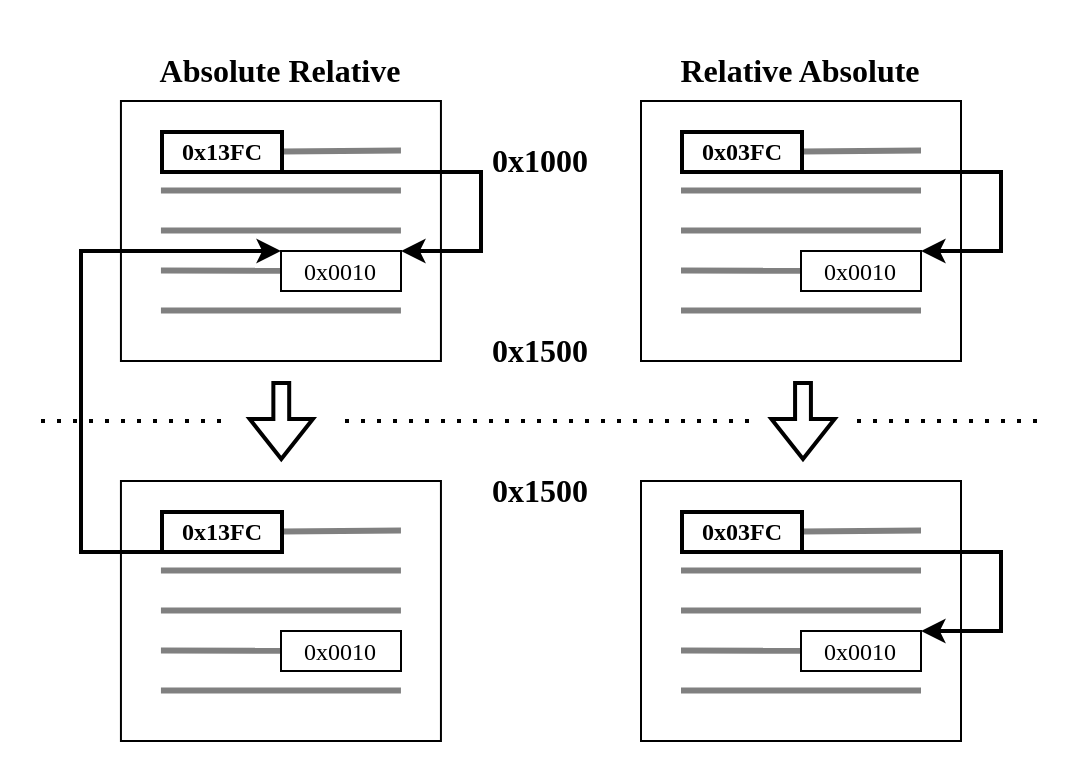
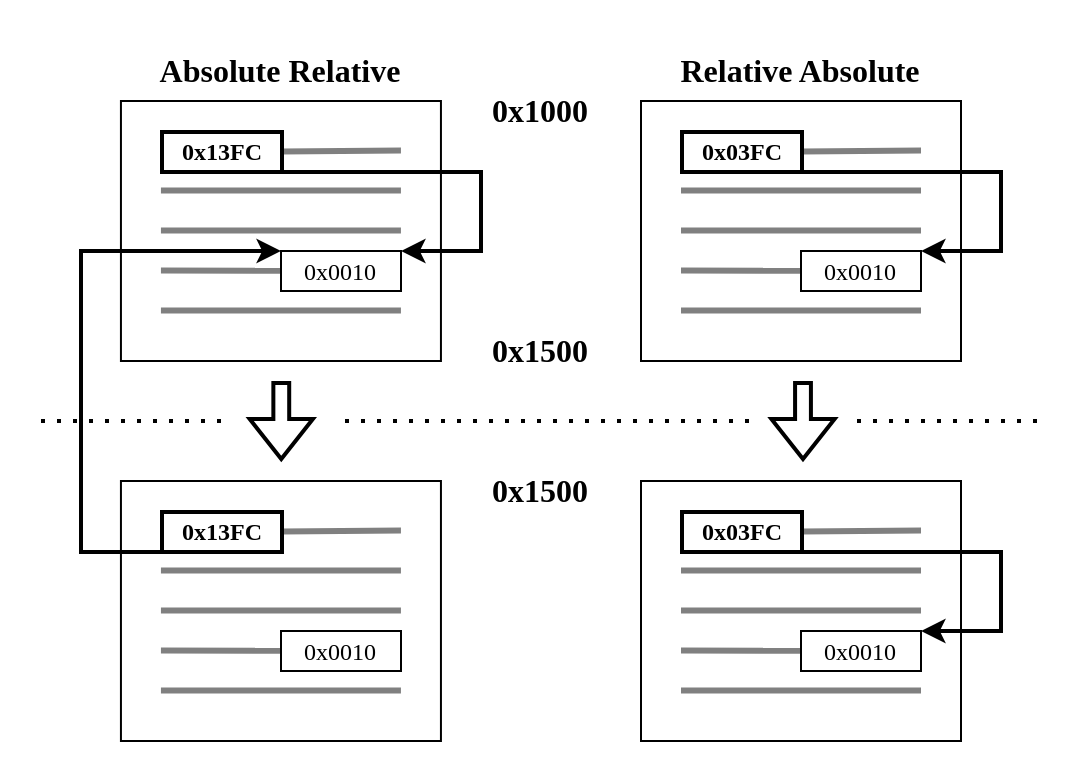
  <mxCell id="0" />
  <mxCell id="1" parent="0" />
  <mxCell id="2" value="" style="endArrow=none;dashed=1;html=1;dashPattern=1 3;strokeWidth=2;rounded=0;" parent="1" edge="1"><mxGeometry width="50" height="50" relative="1" as="geometry"><mxPoint x="20" y="210" as="sourcePoint" /><mxPoint x="520" y="210" as="targetPoint" /></mxGeometry></mxCell>
  <mxCell id="3" value="" style="rounded=0;whiteSpace=wrap;html=1;strokeWidth=1;spacing=2;" parent="1" vertex="1"><mxGeometry x="59.97" y="50" width="160" height="130" as="geometry" /></mxCell>
- <mxCell id="4" value="&lt;font face=&quot;LMMonoLt10-Regular&quot; style=&quot;font-size: 16px;&quot;&gt;0x1000&lt;/font&gt;" style="text;html=1;strokeColor=none;fillColor=none;align=center;verticalAlign=middle;whiteSpace=wrap;rounded=0;fontStyle=1" parent="1" vertex="1"><mxGeometry x="240" y="65" width="60" height="30" as="geometry" /></mxCell>
+ <mxCell id="4" value="&lt;font face=&quot;LMMonoLt10-Regular&quot; style=&quot;font-size: 16px;&quot;&gt;0x1000&lt;/font&gt;" style="text;html=1;strokeColor=none;fillColor=none;align=center;verticalAlign=middle;whiteSpace=wrap;rounded=0;fontStyle=1" parent="1" vertex="1"><mxGeometry x="240" y="40" width="60" height="30" as="geometry" /></mxCell>
  <mxCell id="5" value="&lt;font face=&quot;LMMonoLt10-Regular&quot; style=&quot;font-size: 16px;&quot;&gt;0x1500&lt;/font&gt;" style="text;html=1;strokeColor=none;fillColor=none;align=center;verticalAlign=middle;whiteSpace=wrap;rounded=0;strokeWidth=1;fontStyle=1" parent="1" vertex="1"><mxGeometry x="240" y="160" width="60" height="30" as="geometry" /></mxCell>
  <mxCell id="6" value="" style="endArrow=none;html=1;rounded=0;fontSize=16;strokeWidth=3;startArrow=none;strokeColor=#808080;" parent="1" source="14" edge="1"><mxGeometry width="50" height="50" relative="1" as="geometry"><mxPoint x="79.97" y="74.76" as="sourcePoint" /><mxPoint x="199.97" y="74.76" as="targetPoint" /><Array as="points" /></mxGeometry></mxCell>
  <mxCell id="7" value="" style="endArrow=none;html=1;rounded=0;fontSize=16;strokeWidth=3;strokeColor=#808080;" parent="1" edge="1"><mxGeometry width="50" height="50" relative="1" as="geometry"><mxPoint x="79.97" y="94.76" as="sourcePoint" /><mxPoint x="199.97" y="94.76" as="targetPoint" /><Array as="points" /></mxGeometry></mxCell>
  <mxCell id="8" value="" style="endArrow=none;html=1;rounded=0;fontSize=16;strokeWidth=3;strokeColor=#808080;" parent="1" edge="1"><mxGeometry width="50" height="50" relative="1" as="geometry"><mxPoint x="79.97" y="114.76" as="sourcePoint" /><mxPoint x="199.97" y="114.76" as="targetPoint" /><Array as="points" /></mxGeometry></mxCell>
  <mxCell id="9" value="" style="endArrow=none;html=1;rounded=0;fontSize=16;strokeWidth=3;startArrow=none;" parent="1" source="15" edge="1"><mxGeometry width="50" height="50" relative="1" as="geometry"><mxPoint x="79.97" y="134.76" as="sourcePoint" /><mxPoint x="199.97" y="134.76" as="targetPoint" /><Array as="points" /></mxGeometry></mxCell>
  <mxCell id="10" value="" style="endArrow=none;html=1;rounded=0;fontSize=16;strokeWidth=3;strokeColor=#808080;" parent="1" edge="1"><mxGeometry width="50" height="50" relative="1" as="geometry"><mxPoint x="79.97" y="154.76" as="sourcePoint" /><mxPoint x="199.97" y="154.76" as="targetPoint" /><Array as="points"><mxPoint x="139.97" y="154.76" /></Array></mxGeometry></mxCell>
  <mxCell id="11" style="edgeStyle=orthogonalEdgeStyle;rounded=0;orthogonalLoop=1;jettySize=auto;html=1;exitX=1;exitY=1;exitDx=0;exitDy=0;strokeColor=#000000;strokeWidth=2;fontSize=12;entryX=1;entryY=0;entryDx=0;entryDy=0;" parent="1" source="14" target="15" edge="1"><mxGeometry relative="1" as="geometry"><mxPoint x="240" y="175" as="targetPoint" /><Array as="points"><mxPoint x="240" y="85" /><mxPoint x="240" y="125" /></Array></mxGeometry></mxCell>
  <mxCell id="12" value="" style="endArrow=none;html=1;rounded=0;fontSize=16;strokeWidth=3;strokeColor=#808080;" parent="1" target="14" edge="1"><mxGeometry width="50" height="50" relative="1" as="geometry"><mxPoint x="79.97" y="74.76" as="sourcePoint" /><mxPoint x="199.97" y="74.76" as="targetPoint" /><Array as="points" /></mxGeometry></mxCell>
  <mxCell id="13" value="" style="endArrow=none;html=1;rounded=0;fontSize=16;strokeWidth=3;strokeColor=#808080;" parent="1" target="15" edge="1"><mxGeometry width="50" height="50" relative="1" as="geometry"><mxPoint x="79.97" y="134.76" as="sourcePoint" /><mxPoint x="199.97" y="134.76" as="targetPoint" /><Array as="points" /></mxGeometry></mxCell>
  <mxCell id="14" value="&lt;font face=&quot;LMMonoLt10-Regular&quot; style=&quot;font-size: 12px;&quot;&gt;&lt;b&gt;0x13FC&lt;/b&gt;&lt;/font&gt;" style="rounded=0;whiteSpace=wrap;html=1;fontSize=16;strokeWidth=2;spacing=2;spacingBottom=4;" parent="1" vertex="1"><mxGeometry x="80.5" y="65.5" width="60" height="20" as="geometry" /></mxCell>
  <mxCell id="15" value="&lt;font face=&quot;LMMonoLt10-Regular&quot; style=&quot;font-size: 12px;&quot;&gt;0x0010&lt;/font&gt;" style="rounded=0;whiteSpace=wrap;html=1;fontSize=16;verticalAlign=middle;strokeWidth=1;spacingBottom=2;" parent="1" vertex="1"><mxGeometry x="140" y="125" width="60" height="20" as="geometry" /></mxCell>
  <mxCell id="16" value="" style="rounded=0;whiteSpace=wrap;html=1;strokeWidth=1;" parent="1" vertex="1"><mxGeometry x="59.97" y="240" width="160" height="130" as="geometry" /></mxCell>
  <mxCell id="17" value="&lt;font face=&quot;LMMonoLt10-Regular&quot; style=&quot;font-size: 16px;&quot;&gt;0x1500&lt;/font&gt;" style="text;html=1;strokeColor=none;fillColor=none;align=center;verticalAlign=middle;whiteSpace=wrap;rounded=0;fontStyle=1" parent="1" vertex="1"><mxGeometry x="240" y="230" width="60" height="30" as="geometry" /></mxCell>
  <mxCell id="18" value="" style="endArrow=none;html=1;rounded=0;fontSize=16;strokeWidth=3;startArrow=none;strokeColor=#808080;" parent="1" source="26" edge="1"><mxGeometry width="50" height="50" relative="1" as="geometry"><mxPoint x="79.97" y="264.76" as="sourcePoint" /><mxPoint x="199.97" y="264.76" as="targetPoint" /><Array as="points" /></mxGeometry></mxCell>
  <mxCell id="19" value="" style="endArrow=none;html=1;rounded=0;fontSize=16;strokeWidth=3;strokeColor=#808080;" parent="1" edge="1"><mxGeometry width="50" height="50" relative="1" as="geometry"><mxPoint x="79.97" y="284.76" as="sourcePoint" /><mxPoint x="199.97" y="284.76" as="targetPoint" /><Array as="points" /></mxGeometry></mxCell>
  <mxCell id="20" value="" style="endArrow=none;html=1;rounded=0;fontSize=16;strokeWidth=3;strokeColor=#808080;" parent="1" edge="1"><mxGeometry width="50" height="50" relative="1" as="geometry"><mxPoint x="79.97" y="304.76" as="sourcePoint" /><mxPoint x="199.97" y="304.76" as="targetPoint" /><Array as="points" /></mxGeometry></mxCell>
  <mxCell id="21" value="" style="endArrow=none;html=1;rounded=0;fontSize=16;strokeWidth=3;startArrow=none;" parent="1" source="27" edge="1"><mxGeometry width="50" height="50" relative="1" as="geometry"><mxPoint x="79.97" y="324.76" as="sourcePoint" /><mxPoint x="199.97" y="324.76" as="targetPoint" /><Array as="points" /></mxGeometry></mxCell>
  <mxCell id="22" value="" style="endArrow=none;html=1;rounded=0;fontSize=16;strokeWidth=3;strokeColor=#808080;" parent="1" edge="1"><mxGeometry width="50" height="50" relative="1" as="geometry"><mxPoint x="79.97" y="344.76" as="sourcePoint" /><mxPoint x="199.97" y="344.76" as="targetPoint" /><Array as="points"><mxPoint x="139.97" y="344.76" /></Array></mxGeometry></mxCell>
  <mxCell id="23" style="edgeStyle=orthogonalEdgeStyle;rounded=0;orthogonalLoop=1;jettySize=auto;html=1;exitX=0;exitY=1;exitDx=0;exitDy=0;strokeColor=#000000;strokeWidth=2;fontSize=12;entryX=0;entryY=0;entryDx=0;entryDy=0;" parent="1" source="26" target="15" edge="1"><mxGeometry relative="1" as="geometry"><mxPoint x="139.97" y="145" as="targetPoint" /><Array as="points"><mxPoint x="40" y="275" /><mxPoint x="40" y="125" /></Array></mxGeometry></mxCell>
  <mxCell id="24" value="" style="endArrow=none;html=1;rounded=0;fontSize=16;strokeWidth=3;strokeColor=#808080;" parent="1" target="26" edge="1"><mxGeometry width="50" height="50" relative="1" as="geometry"><mxPoint x="79.97" y="264.76" as="sourcePoint" /><mxPoint x="199.97" y="264.76" as="targetPoint" /><Array as="points" /></mxGeometry></mxCell>
  <mxCell id="25" value="" style="endArrow=none;html=1;rounded=0;fontSize=16;strokeWidth=3;strokeColor=#808080;" parent="1" target="27" edge="1"><mxGeometry width="50" height="50" relative="1" as="geometry"><mxPoint x="79.97" y="324.76" as="sourcePoint" /><mxPoint x="199.97" y="324.76" as="targetPoint" /><Array as="points" /></mxGeometry></mxCell>
  <mxCell id="26" value="&lt;font face=&quot;LMMonoLt10-Regular&quot; style=&quot;font-size: 12px;&quot;&gt;&lt;b&gt;0x13FC&lt;/b&gt;&lt;/font&gt;" style="rounded=0;whiteSpace=wrap;html=1;fontSize=16;strokeWidth=2;spacing=2;spacingBottom=4;" parent="1" vertex="1"><mxGeometry x="80.5" y="255.5" width="60" height="20" as="geometry" /></mxCell>
  <mxCell id="27" value="&lt;font face=&quot;LMMonoLt10-Regular&quot; style=&quot;font-size: 12px;&quot;&gt;0x0010&lt;/font&gt;" style="rounded=0;whiteSpace=wrap;html=1;fontSize=16;verticalAlign=middle;strokeWidth=1;spacingBottom=2;" parent="1" vertex="1"><mxGeometry x="140" y="315" width="60" height="20" as="geometry" /></mxCell>
  <mxCell id="28" value="" style="rounded=0;whiteSpace=wrap;html=1;strokeWidth=1;" parent="1" vertex="1"><mxGeometry x="320" y="50" width="160" height="130" as="geometry" /></mxCell>
  <mxCell id="29" value="" style="endArrow=none;html=1;rounded=0;fontSize=16;strokeWidth=3;startArrow=none;strokeColor=#808080;" parent="1" source="37" edge="1"><mxGeometry width="50" height="50" relative="1" as="geometry"><mxPoint x="340" y="74.76" as="sourcePoint" /><mxPoint x="460" y="74.76" as="targetPoint" /><Array as="points" /></mxGeometry></mxCell>
  <mxCell id="30" value="" style="endArrow=none;html=1;rounded=0;fontSize=16;strokeWidth=3;strokeColor=#808080;" parent="1" edge="1"><mxGeometry width="50" height="50" relative="1" as="geometry"><mxPoint x="340" y="94.76" as="sourcePoint" /><mxPoint x="460" y="94.76" as="targetPoint" /><Array as="points" /></mxGeometry></mxCell>
  <mxCell id="31" value="" style="endArrow=none;html=1;rounded=0;fontSize=16;strokeWidth=3;strokeColor=#808080;" parent="1" edge="1"><mxGeometry width="50" height="50" relative="1" as="geometry"><mxPoint x="340" y="114.76" as="sourcePoint" /><mxPoint x="460" y="114.76" as="targetPoint" /><Array as="points" /></mxGeometry></mxCell>
  <mxCell id="32" value="" style="endArrow=none;html=1;rounded=0;fontSize=16;strokeWidth=3;startArrow=none;" parent="1" source="38" edge="1"><mxGeometry width="50" height="50" relative="1" as="geometry"><mxPoint x="340" y="134.76" as="sourcePoint" /><mxPoint x="460" y="134.76" as="targetPoint" /><Array as="points" /></mxGeometry></mxCell>
  <mxCell id="33" value="" style="endArrow=none;html=1;rounded=0;fontSize=16;strokeWidth=3;strokeColor=#808080;" parent="1" edge="1"><mxGeometry width="50" height="50" relative="1" as="geometry"><mxPoint x="340" y="154.76" as="sourcePoint" /><mxPoint x="460" y="154.76" as="targetPoint" /><Array as="points"><mxPoint x="400" y="154.76" /></Array></mxGeometry></mxCell>
  <mxCell id="34" style="edgeStyle=orthogonalEdgeStyle;rounded=0;orthogonalLoop=1;jettySize=auto;html=1;exitX=1;exitY=1;exitDx=0;exitDy=0;strokeColor=#000000;strokeWidth=2;fontSize=12;entryX=1;entryY=0;entryDx=0;entryDy=0;" parent="1" source="37" target="38" edge="1"><mxGeometry relative="1" as="geometry"><mxPoint x="480" y="175" as="targetPoint" /><Array as="points"><mxPoint x="500" y="85" /><mxPoint x="500" y="125" /></Array></mxGeometry></mxCell>
  <mxCell id="35" value="" style="endArrow=none;html=1;rounded=0;fontSize=16;strokeWidth=3;strokeColor=#808080;" parent="1" target="37" edge="1"><mxGeometry width="50" height="50" relative="1" as="geometry"><mxPoint x="340" y="74.76" as="sourcePoint" /><mxPoint x="460" y="74.76" as="targetPoint" /><Array as="points" /></mxGeometry></mxCell>
  <mxCell id="36" value="" style="endArrow=none;html=1;rounded=0;fontSize=16;strokeWidth=3;strokeColor=#808080;" parent="1" target="38" edge="1"><mxGeometry width="50" height="50" relative="1" as="geometry"><mxPoint x="340" y="134.76" as="sourcePoint" /><mxPoint x="460" y="134.76" as="targetPoint" /><Array as="points" /></mxGeometry></mxCell>
  <mxCell id="37" value="&lt;font face=&quot;LMMonoLt10-Regular&quot; style=&quot;font-size: 12px;&quot;&gt;&lt;b&gt;0x03FC&lt;/b&gt;&lt;/font&gt;" style="rounded=0;whiteSpace=wrap;html=1;fontSize=16;strokeWidth=2;spacing=2;spacingBottom=4;" parent="1" vertex="1"><mxGeometry x="340.5" y="65.5" width="60" height="20" as="geometry" /></mxCell>
  <mxCell id="38" value="&lt;font face=&quot;LMMonoLt10-Regular&quot; style=&quot;font-size: 12px;&quot;&gt;0x0010&lt;/font&gt;" style="rounded=0;whiteSpace=wrap;html=1;fontSize=16;verticalAlign=middle;strokeWidth=1;spacingBottom=2;" parent="1" vertex="1"><mxGeometry x="400" y="125" width="60" height="20" as="geometry" /></mxCell>
  <mxCell id="39" value="" style="rounded=0;whiteSpace=wrap;html=1;strokeWidth=1;" parent="1" vertex="1"><mxGeometry x="320" y="240" width="160" height="130" as="geometry" /></mxCell>
  <mxCell id="40" value="" style="endArrow=none;html=1;rounded=0;fontSize=16;strokeWidth=3;startArrow=none;strokeColor=#808080;" parent="1" source="48" edge="1"><mxGeometry width="50" height="50" relative="1" as="geometry"><mxPoint x="340" y="264.76" as="sourcePoint" /><mxPoint x="460" y="264.76" as="targetPoint" /><Array as="points" /></mxGeometry></mxCell>
  <mxCell id="41" value="" style="endArrow=none;html=1;rounded=0;fontSize=16;strokeWidth=3;strokeColor=#808080;" parent="1" edge="1"><mxGeometry width="50" height="50" relative="1" as="geometry"><mxPoint x="340" y="284.76" as="sourcePoint" /><mxPoint x="460" y="284.76" as="targetPoint" /><Array as="points" /></mxGeometry></mxCell>
  <mxCell id="42" value="" style="endArrow=none;html=1;rounded=0;fontSize=16;strokeWidth=3;strokeColor=#808080;" parent="1" edge="1"><mxGeometry width="50" height="50" relative="1" as="geometry"><mxPoint x="340" y="304.76" as="sourcePoint" /><mxPoint x="460" y="304.76" as="targetPoint" /><Array as="points" /></mxGeometry></mxCell>
  <mxCell id="43" value="" style="endArrow=none;html=1;rounded=0;fontSize=16;strokeWidth=3;startArrow=none;" parent="1" source="49" edge="1"><mxGeometry width="50" height="50" relative="1" as="geometry"><mxPoint x="340" y="324.76" as="sourcePoint" /><mxPoint x="460" y="324.76" as="targetPoint" /><Array as="points" /></mxGeometry></mxCell>
  <mxCell id="44" value="" style="endArrow=none;html=1;rounded=0;fontSize=16;strokeWidth=3;strokeColor=#808080;" parent="1" edge="1"><mxGeometry width="50" height="50" relative="1" as="geometry"><mxPoint x="340" y="344.76" as="sourcePoint" /><mxPoint x="460" y="344.76" as="targetPoint" /><Array as="points"><mxPoint x="400" y="344.76" /></Array></mxGeometry></mxCell>
  <mxCell id="45" style="edgeStyle=orthogonalEdgeStyle;rounded=0;orthogonalLoop=1;jettySize=auto;html=1;exitX=1;exitY=1;exitDx=0;exitDy=0;strokeColor=#000000;strokeWidth=2;fontSize=12;entryX=1;entryY=0;entryDx=0;entryDy=0;" parent="1" source="48" target="49" edge="1"><mxGeometry relative="1" as="geometry"><mxPoint x="480" y="365" as="targetPoint" /><Array as="points"><mxPoint x="500" y="275" /><mxPoint x="500" y="315" /></Array></mxGeometry></mxCell>
  <mxCell id="46" value="" style="endArrow=none;html=1;rounded=0;fontSize=16;strokeWidth=3;strokeColor=#808080;" parent="1" target="48" edge="1"><mxGeometry width="50" height="50" relative="1" as="geometry"><mxPoint x="340" y="264.76" as="sourcePoint" /><mxPoint x="460" y="264.76" as="targetPoint" /><Array as="points" /></mxGeometry></mxCell>
  <mxCell id="47" value="" style="endArrow=none;html=1;rounded=0;fontSize=16;strokeWidth=3;strokeColor=#808080;" parent="1" target="49" edge="1"><mxGeometry width="50" height="50" relative="1" as="geometry"><mxPoint x="340" y="324.76" as="sourcePoint" /><mxPoint x="460" y="324.76" as="targetPoint" /><Array as="points" /></mxGeometry></mxCell>
  <mxCell id="48" value="&lt;font face=&quot;LMMonoLt10-Regular&quot; style=&quot;font-size: 12px;&quot;&gt;&lt;b&gt;0x03FC&lt;/b&gt;&lt;/font&gt;" style="rounded=0;whiteSpace=wrap;html=1;fontSize=16;strokeWidth=2;spacing=2;spacingBottom=4;" parent="1" vertex="1"><mxGeometry x="340.5" y="255.5" width="60" height="20" as="geometry" /></mxCell>
  <mxCell id="49" value="&lt;font face=&quot;LMMonoLt10-Regular&quot; style=&quot;font-size: 12px;&quot;&gt;0x0010&lt;/font&gt;" style="rounded=0;whiteSpace=wrap;html=1;fontSize=16;verticalAlign=middle;strokeWidth=1;spacingBottom=2;" parent="1" vertex="1"><mxGeometry x="400" y="315" width="60" height="20" as="geometry" /></mxCell>
  <mxCell id="50" value="&lt;b&gt;Absolute Relative&lt;/b&gt;" style="text;html=1;strokeColor=none;fillColor=none;align=center;verticalAlign=middle;whiteSpace=wrap;rounded=0;fontFamily=LMRoman10-Regular;fontSize=16;fontColor=default;" parent="1" vertex="1"><mxGeometry x="59.97" y="20" width="160" height="30" as="geometry" /></mxCell>
  <mxCell id="51" value="&lt;b&gt;Relative Absolute&lt;/b&gt;" style="text;html=1;strokeColor=none;fillColor=none;align=center;verticalAlign=middle;whiteSpace=wrap;rounded=0;fontFamily=LMRoman10-Regular;fontSize=16;fontColor=default;" parent="1" vertex="1"><mxGeometry x="320" y="20" width="160" height="30" as="geometry" /></mxCell>
  <mxCell id="52" value="" style="rounded=0;whiteSpace=wrap;html=1;fillColor=default;strokeColor=none;" vertex="1" parent="1"><mxGeometry x="115" y="205" width="55" height="10" as="geometry" /></mxCell>
  <mxCell id="53" value="" style="shape=flexArrow;endArrow=classic;html=1;rounded=0;endWidth=21.666;endSize=6;width=6.927;startSize=6;strokeWidth=2;fillColor=default;" parent="1" edge="1"><mxGeometry x="0.5" y="-150" width="50" height="50" relative="1" as="geometry"><mxPoint x="140.14" y="190" as="sourcePoint" /><mxPoint x="140.14" y="230" as="targetPoint" /><mxPoint as="offset" /></mxGeometry></mxCell>
  <mxCell id="54" value="" style="rounded=0;whiteSpace=wrap;html=1;fillColor=default;strokeColor=none;" vertex="1" parent="1"><mxGeometry x="375" y="205" width="50" height="10" as="geometry" /></mxCell>
  <mxCell id="55" value="" style="shape=flexArrow;endArrow=classic;html=1;rounded=0;endWidth=21.666;endSize=6;width=6.927;startSize=6;strokeWidth=2;fillColor=default;" parent="1" edge="1"><mxGeometry width="50" height="50" relative="1" as="geometry"><mxPoint x="401" y="190" as="sourcePoint" /><mxPoint x="401" y="230" as="targetPoint" /></mxGeometry></mxCell>
